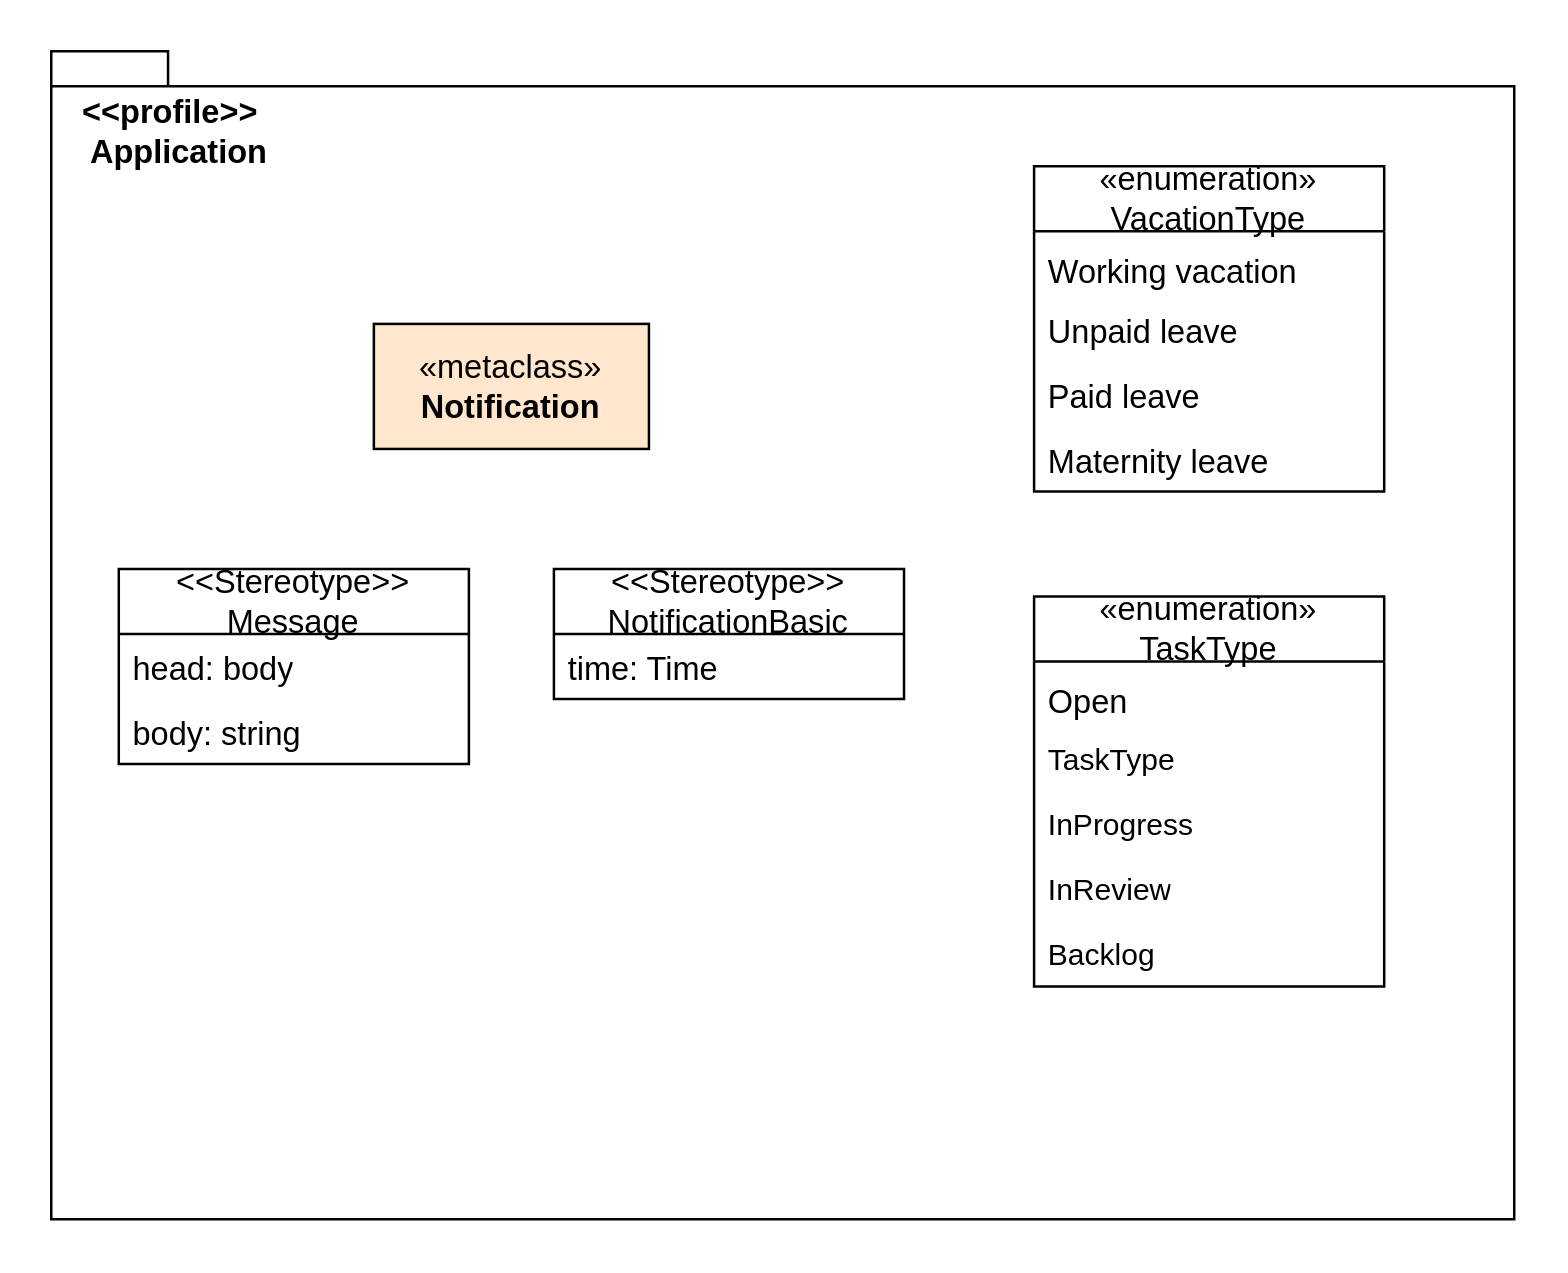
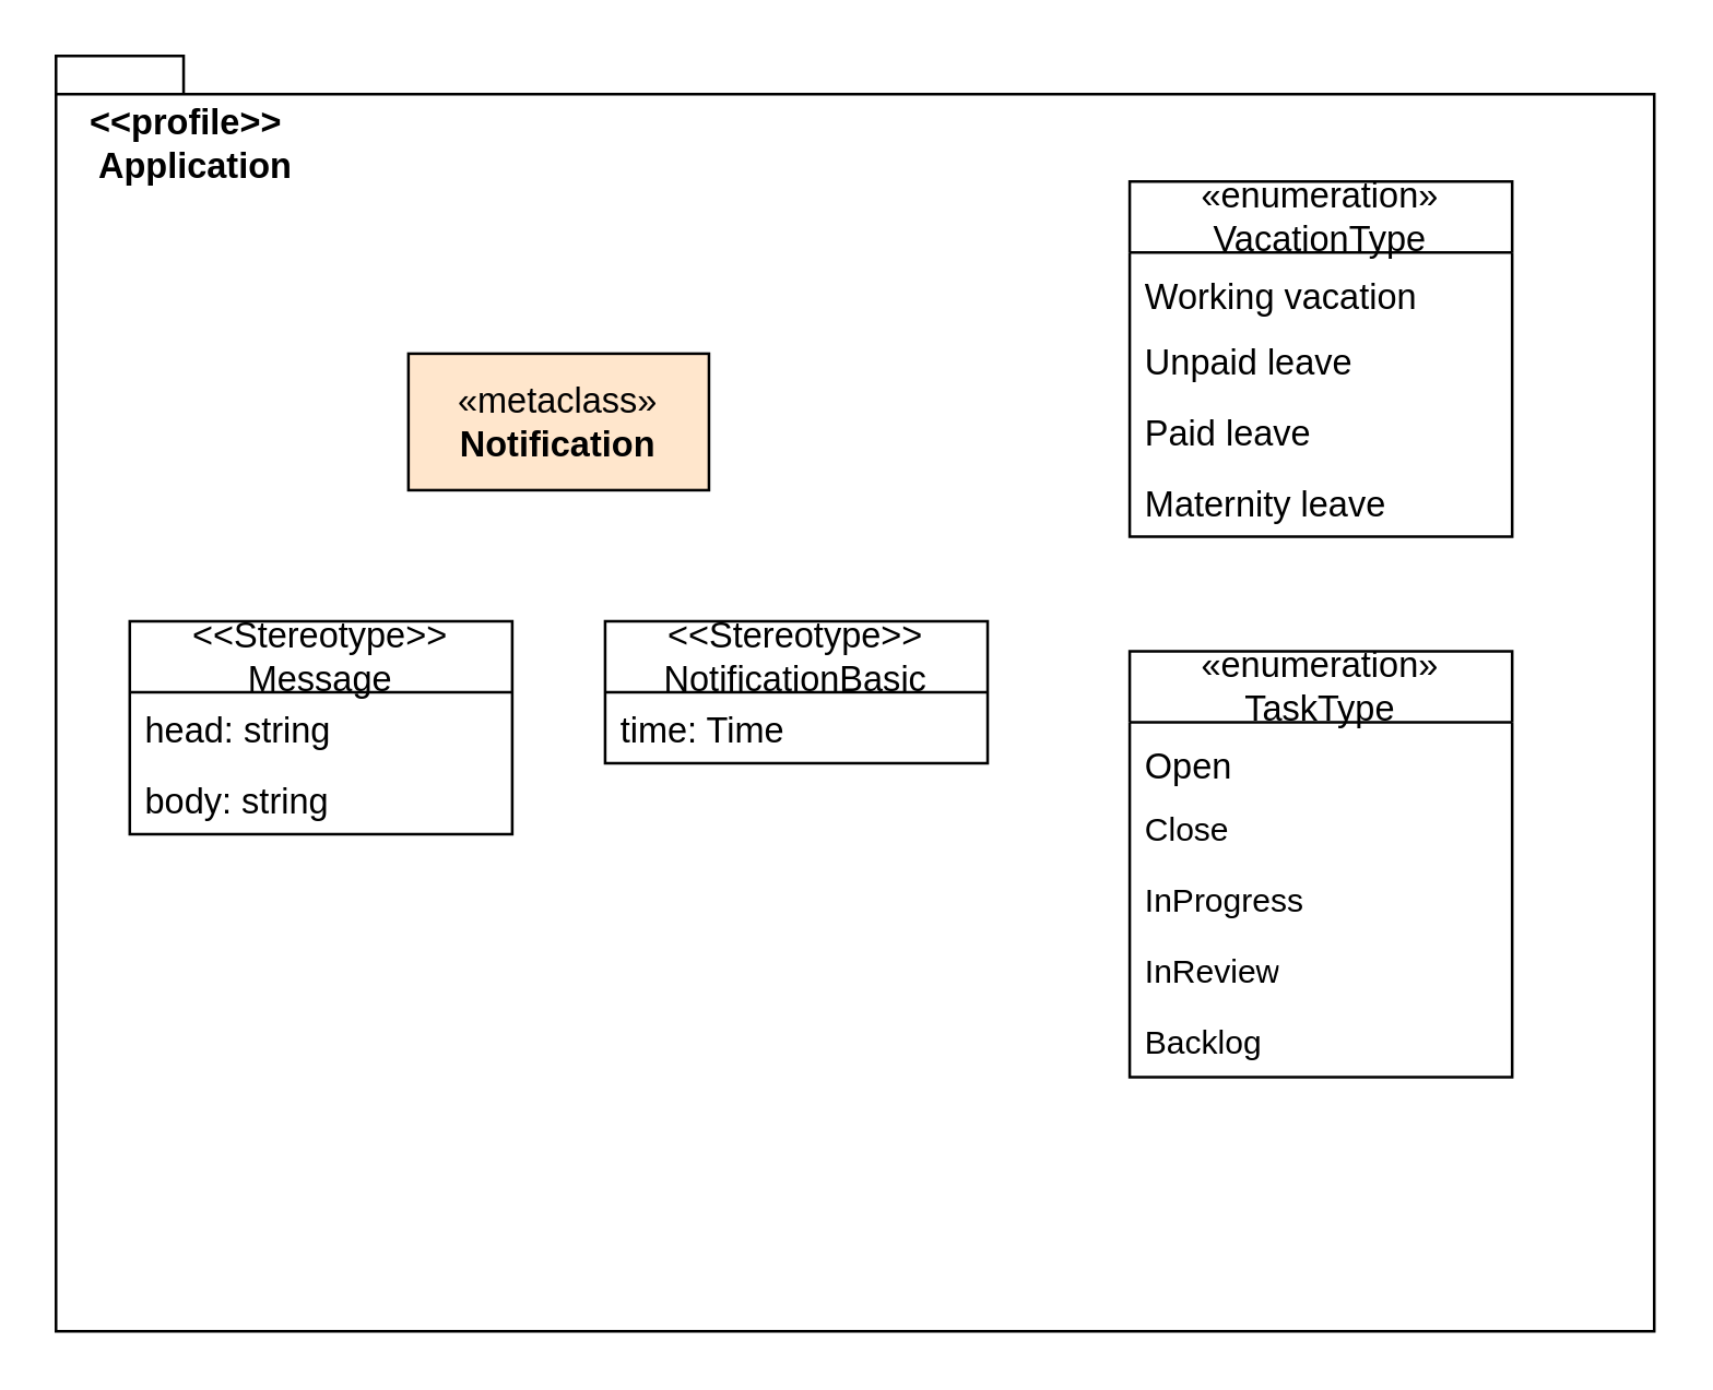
  <mxCell id="0" />
  <mxCell id="1" parent="0" />
  <mxCell id="2" value="&lt;span style=&quot;font-size: 13px;&quot;&gt;&amp;nbsp; &amp;nbsp;&amp;lt;&amp;lt;profile&amp;gt;&amp;gt;&lt;br style=&quot;font-size: 13px;&quot;&gt;&amp;nbsp; &amp;nbsp; Application&lt;br style=&quot;font-size: 13px;&quot;&gt;&lt;/span&gt;" style="shape=folder;fontStyle=1;spacingTop=10;tabWidth=40;tabHeight=14;tabPosition=left;html=1;whiteSpace=wrap;verticalAlign=top;align=left;fontSize=13;" vertex="1" parent="1"><mxGeometry x="20" y="20" width="585" height="467" as="geometry" /></mxCell>
  <mxCell id="3" value="«metaclass»&lt;br style=&quot;font-size: 13px;&quot;&gt;&lt;b style=&quot;font-size: 13px;&quot;&gt;Notification&lt;/b&gt;" style="html=1;whiteSpace=wrap;fontSize=13;fillColor=#ffe6cc;" vertex="1" parent="1"><mxGeometry x="149" y="129" width="110" height="50" as="geometry" /></mxCell>
  <mxCell id="4" value="&amp;lt;&amp;lt;Stereotype&amp;gt;&amp;gt;&lt;br style=&quot;font-size: 13px;&quot;&gt;Message" style="swimlane;fontStyle=0;childLayout=stackLayout;horizontal=1;startSize=26;fillColor=none;horizontalStack=0;resizeParent=1;resizeParentMax=0;resizeLast=0;collapsible=1;marginBottom=0;whiteSpace=wrap;html=1;fontSize=13;" vertex="1" parent="1"><mxGeometry x="47" y="227" width="140" height="78" as="geometry" /></mxCell>
- <mxCell id="5" value="head: body" style="text;strokeColor=none;fillColor=none;align=left;verticalAlign=top;spacingLeft=4;spacingRight=4;overflow=hidden;rotatable=0;points=[[0,0.5],[1,0.5]];portConstraint=eastwest;whiteSpace=wrap;html=1;fontSize=13;" vertex="1" parent="4"><mxGeometry y="26" width="140" height="26" as="geometry" /></mxCell>
+ <mxCell id="5" value="head: string" style="text;strokeColor=none;fillColor=none;align=left;verticalAlign=top;spacingLeft=4;spacingRight=4;overflow=hidden;rotatable=0;points=[[0,0.5],[1,0.5]];portConstraint=eastwest;whiteSpace=wrap;html=1;fontSize=13;" vertex="1" parent="4"><mxGeometry y="26" width="140" height="26" as="geometry" /></mxCell>
  <mxCell id="6" value="body: string" style="text;strokeColor=none;fillColor=none;align=left;verticalAlign=top;spacingLeft=4;spacingRight=4;overflow=hidden;rotatable=0;points=[[0,0.5],[1,0.5]];portConstraint=eastwest;whiteSpace=wrap;html=1;fontSize=13;" vertex="1" parent="4"><mxGeometry y="52" width="140" height="26" as="geometry" /></mxCell>
  <mxCell id="7" value="&amp;lt;&amp;lt;Stereotype&amp;gt;&amp;gt;&lt;br style=&quot;font-size: 13px;&quot;&gt;NotificationBasic" style="swimlane;fontStyle=0;childLayout=stackLayout;horizontal=1;startSize=26;fillColor=none;horizontalStack=0;resizeParent=1;resizeParentMax=0;resizeLast=0;collapsible=1;marginBottom=0;whiteSpace=wrap;html=1;fontSize=13;" vertex="1" parent="1"><mxGeometry x="221" y="227" width="140" height="52" as="geometry" /></mxCell>
  <mxCell id="8" value="time: Time" style="text;strokeColor=none;fillColor=none;align=left;verticalAlign=top;spacingLeft=4;spacingRight=4;overflow=hidden;rotatable=0;points=[[0,0.5],[1,0.5]];portConstraint=eastwest;whiteSpace=wrap;html=1;fontSize=13;" vertex="1" parent="7"><mxGeometry y="26" width="140" height="26" as="geometry" /></mxCell>
  <mxCell id="9" value="«enumeration»&lt;br style=&quot;border-color: var(--border-color); font-size: 13px;&quot;&gt;&lt;span style=&quot;border-color: var(--border-color); font-size: 13px;&quot;&gt;VacationType&lt;/span&gt;" style="swimlane;fontStyle=0;childLayout=stackLayout;horizontal=1;startSize=26;fillColor=none;horizontalStack=0;resizeParent=1;resizeParentMax=0;resizeLast=0;collapsible=1;marginBottom=0;whiteSpace=wrap;html=1;fontSize=13;" vertex="1" parent="1"><mxGeometry x="413" y="66" width="140" height="130" as="geometry" /></mxCell>
  <mxCell id="10" value="&lt;div style=&quot;line-height: 19px;&quot;&gt;&lt;span style=&quot;background-color: rgb(255, 255, 255);&quot;&gt;&lt;font style=&quot;font-size: 13px;&quot;&gt;Working vacation&lt;/font&gt;&lt;/span&gt;&lt;/div&gt;" style="text;strokeColor=none;fillColor=none;align=left;verticalAlign=top;spacingLeft=4;spacingRight=4;overflow=hidden;rotatable=0;points=[[0,0.5],[1,0.5]];portConstraint=eastwest;whiteSpace=wrap;html=1;" vertex="1" parent="9"><mxGeometry y="26" width="140" height="26" as="geometry" /></mxCell>
  <mxCell id="11" value="&lt;font style=&quot;font-size: 13px;&quot;&gt;Unpaid leave&lt;/font&gt;" style="text;strokeColor=none;fillColor=none;align=left;verticalAlign=top;spacingLeft=4;spacingRight=4;overflow=hidden;rotatable=0;points=[[0,0.5],[1,0.5]];portConstraint=eastwest;whiteSpace=wrap;html=1;" vertex="1" parent="9"><mxGeometry y="52" width="140" height="26" as="geometry" /></mxCell>
  <mxCell id="12" value="&lt;font style=&quot;font-size: 13px;&quot;&gt;Paid leave&lt;/font&gt;" style="text;strokeColor=none;fillColor=none;align=left;verticalAlign=top;spacingLeft=4;spacingRight=4;overflow=hidden;rotatable=0;points=[[0,0.5],[1,0.5]];portConstraint=eastwest;whiteSpace=wrap;html=1;" vertex="1" parent="9"><mxGeometry y="78" width="140" height="26" as="geometry" /></mxCell>
  <mxCell id="13" value="&lt;font style=&quot;font-size: 13px;&quot;&gt;Maternity leave&lt;/font&gt;" style="text;strokeColor=none;fillColor=none;align=left;verticalAlign=top;spacingLeft=4;spacingRight=4;overflow=hidden;rotatable=0;points=[[0,0.5],[1,0.5]];portConstraint=eastwest;whiteSpace=wrap;html=1;" vertex="1" parent="9"><mxGeometry y="104" width="140" height="26" as="geometry" /></mxCell>
  <mxCell id="14" value="«enumeration»&lt;br&gt;TaskType" style="swimlane;fontStyle=0;childLayout=stackLayout;horizontal=1;startSize=26;fillColor=none;horizontalStack=0;resizeParent=1;resizeParentMax=0;resizeLast=0;collapsible=1;marginBottom=0;whiteSpace=wrap;html=1;fontSize=13;" vertex="1" parent="1"><mxGeometry x="413" y="238" width="140" height="156" as="geometry" /></mxCell>
  <mxCell id="15" value="&lt;div style=&quot;font-size: 13px; line-height: 19px;&quot;&gt;&lt;span style=&quot;background-color: rgb(255, 255, 255);&quot;&gt;Open&lt;/span&gt;&lt;/div&gt;" style="text;strokeColor=none;fillColor=none;align=left;verticalAlign=top;spacingLeft=4;spacingRight=4;overflow=hidden;rotatable=0;points=[[0,0.5],[1,0.5]];portConstraint=eastwest;whiteSpace=wrap;html=1;" vertex="1" parent="14"><mxGeometry y="26" width="140" height="26" as="geometry" /></mxCell>
- <mxCell id="16" value="TaskType" style="text;strokeColor=none;fillColor=none;align=left;verticalAlign=top;spacingLeft=4;spacingRight=4;overflow=hidden;rotatable=0;points=[[0,0.5],[1,0.5]];portConstraint=eastwest;whiteSpace=wrap;html=1;" vertex="1" parent="14"><mxGeometry y="52" width="140" height="26" as="geometry" /></mxCell>
+ <mxCell id="16" value="Close" style="text;strokeColor=none;fillColor=none;align=left;verticalAlign=top;spacingLeft=4;spacingRight=4;overflow=hidden;rotatable=0;points=[[0,0.5],[1,0.5]];portConstraint=eastwest;whiteSpace=wrap;html=1;" vertex="1" parent="14"><mxGeometry y="52" width="140" height="26" as="geometry" /></mxCell>
  <mxCell id="17" value="InProgress" style="text;strokeColor=none;fillColor=none;align=left;verticalAlign=top;spacingLeft=4;spacingRight=4;overflow=hidden;rotatable=0;points=[[0,0.5],[1,0.5]];portConstraint=eastwest;whiteSpace=wrap;html=1;" vertex="1" parent="14"><mxGeometry y="78" width="140" height="26" as="geometry" /></mxCell>
  <mxCell id="18" value="InReview" style="text;strokeColor=none;fillColor=none;align=left;verticalAlign=top;spacingLeft=4;spacingRight=4;overflow=hidden;rotatable=0;points=[[0,0.5],[1,0.5]];portConstraint=eastwest;whiteSpace=wrap;html=1;" vertex="1" parent="14"><mxGeometry y="104" width="140" height="26" as="geometry" /></mxCell>
  <mxCell id="19" value="Backlog" style="text;strokeColor=none;fillColor=none;align=left;verticalAlign=top;spacingLeft=4;spacingRight=4;overflow=hidden;rotatable=0;points=[[0,0.5],[1,0.5]];portConstraint=eastwest;whiteSpace=wrap;html=1;" vertex="1" parent="14"><mxGeometry y="130" width="140" height="26" as="geometry" /></mxCell>
